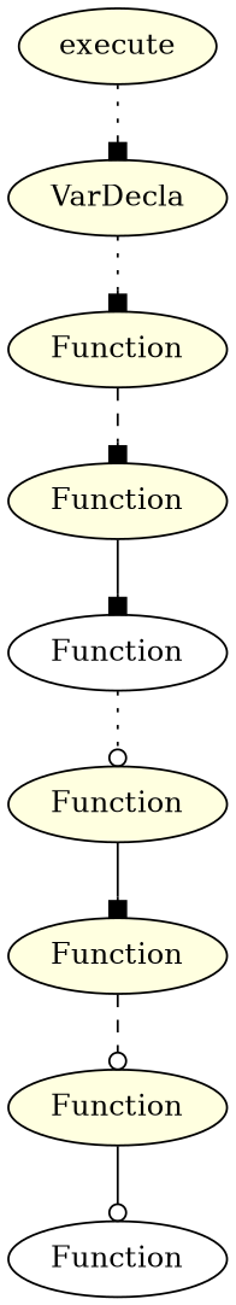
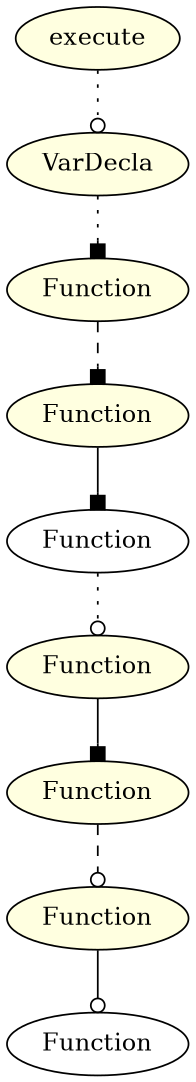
  digraph {
    node [style=filled fillcolor=lightyellow]
    edge [style=dotted arrowhead=box]
    n1 [label=execute]
    n2 [label=VarDecla]
    n3 [label=Function]
    n4 [label=Function]
    n5 [label=Function fillcolor=white]
    n6 [label=Function]
    n7 [label=Function]
    n8 [label=Function]
    n9 [label=Function fillcolor=white]
-   n1 -> n2
+   n1 -> n2 [arrowhead=odot]
    n2 -> n3
    n3 -> n4 [style=dashed]
    n4 -> n5 [style=solid]
    n5 -> n6 [arrowhead=odot]
    n6 -> n7 [style=solid]
    n7 -> n8 [style=dashed arrowhead=odot]
    n8 -> n9 [style=solid arrowhead=odot]
  }
